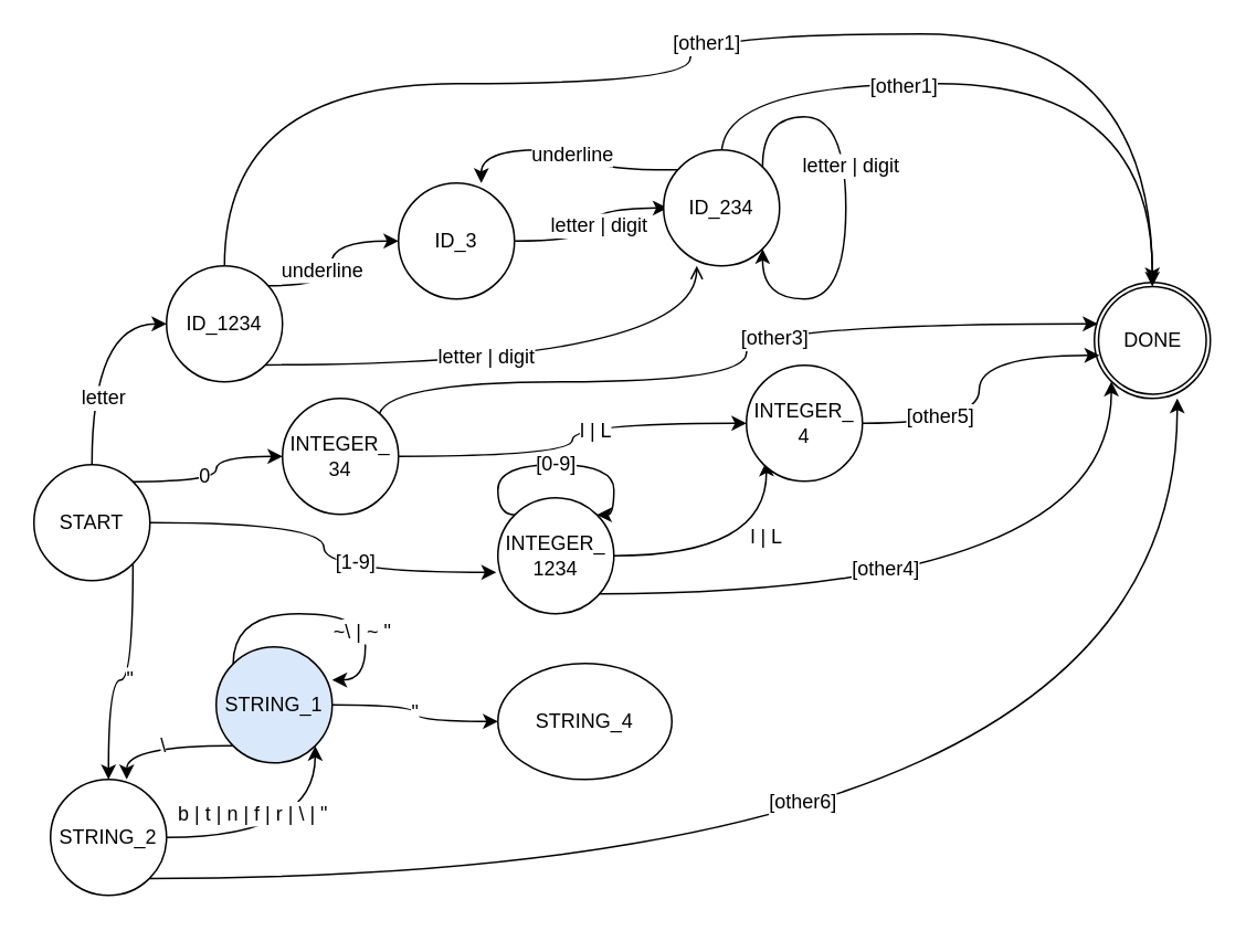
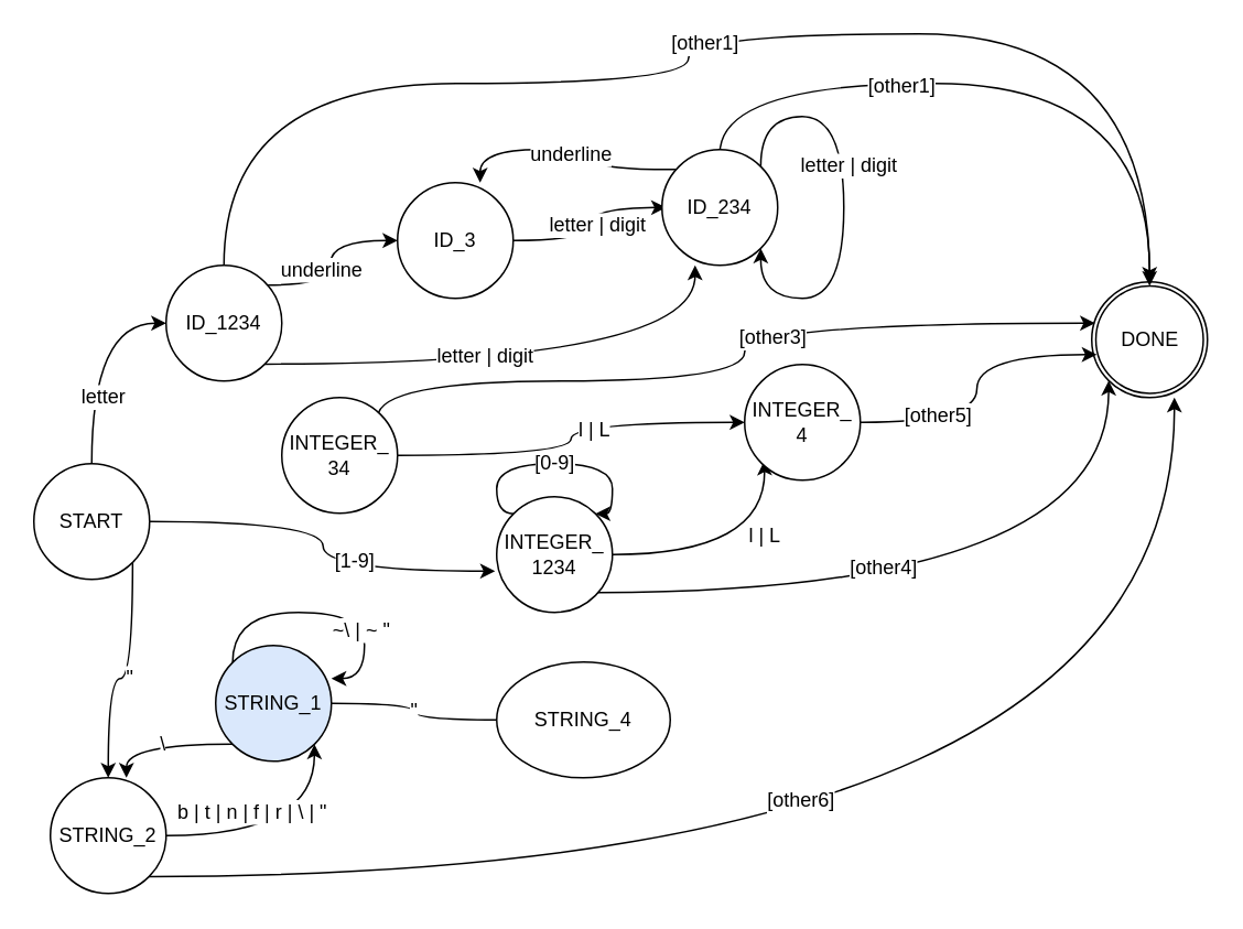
  <mxCell id="0" />
  <mxCell id="1" parent="0" />
  <mxCell id="2" style="edgeStyle=orthogonalEdgeStyle;curved=1;rounded=0;orthogonalLoop=1;jettySize=auto;html=1;exitX=0.5;exitY=0;exitDx=0;exitDy=0;entryX=0;entryY=0.5;entryDx=0;entryDy=0;fontSize=12;" edge="1" parent="1" source="9" target="48"><mxGeometry relative="1" as="geometry" /></mxCell>
  <mxCell id="3" value="letter" style="edgeLabel;html=1;align=center;verticalAlign=middle;resizable=0;points=[];fontSize=12;" vertex="1" connectable="0" parent="2"><mxGeometry x="-0.373" y="-6" relative="1" as="geometry"><mxPoint as="offset" /></mxGeometry></mxCell>
  <mxCell id="4" style="edgeStyle=orthogonalEdgeStyle;curved=1;rounded=0;orthogonalLoop=1;jettySize=auto;html=1;exitX=1;exitY=0.5;exitDx=0;exitDy=0;entryX=-0.014;entryY=0.643;entryDx=0;entryDy=0;entryPerimeter=0;fontSize=12;" edge="1" parent="1" source="9" target="53"><mxGeometry relative="1" as="geometry" /></mxCell>
  <mxCell id="5" value="[1-9]" style="edgeLabel;html=1;align=center;verticalAlign=middle;resizable=0;points=[];fontSize=12;" vertex="1" connectable="0" parent="4"><mxGeometry x="0.284" y="7" relative="1" as="geometry"><mxPoint as="offset" /></mxGeometry></mxCell>
  <mxCell id="6" value="&quot;" style="edgeStyle=orthogonalEdgeStyle;curved=1;rounded=0;orthogonalLoop=1;jettySize=auto;html=1;exitX=1;exitY=1;exitDx=0;exitDy=0;fontSize=12;" edge="1" parent="1" source="9" target="55"><mxGeometry relative="1" as="geometry" /></mxCell>
- <mxCell id="7" style="edgeStyle=orthogonalEdgeStyle;curved=1;rounded=0;orthogonalLoop=1;jettySize=auto;html=1;exitX=1;exitY=0;exitDx=0;exitDy=0;entryX=0;entryY=0.5;entryDx=0;entryDy=0;fontSize=12;" edge="1" parent="1" source="9" target="51"><mxGeometry relative="1" as="geometry" /></mxCell>
- <mxCell id="8" value="0" style="edgeLabel;html=1;align=center;verticalAlign=middle;resizable=0;points=[];fontSize=12;" vertex="1" connectable="0" parent="7"><mxGeometry x="-0.183" y="4" relative="1" as="geometry"><mxPoint as="offset" /></mxGeometry></mxCell>
  <mxCell id="9" value="START" style="ellipse;whiteSpace=wrap;html=1;" vertex="1" parent="1"><mxGeometry x="20" y="280" width="70" height="70" as="geometry" /></mxCell>
  <mxCell id="10" value="STRING_4" style="ellipse;whiteSpace=wrap;html=1;" vertex="1" parent="1"><mxGeometry x="300" y="400" width="105" height="70" as="geometry" /></mxCell>
  <mxCell id="11" value="\" style="edgeStyle=orthogonalEdgeStyle;curved=1;rounded=0;orthogonalLoop=1;jettySize=auto;html=1;exitX=0;exitY=1;exitDx=0;exitDy=0;entryX=0.657;entryY=0;entryDx=0;entryDy=0;entryPerimeter=0;fontSize=12;" edge="1" parent="1" source="13" target="55"><mxGeometry relative="1" as="geometry" /></mxCell>
- <mxCell id="12" value="&quot;" style="edgeStyle=orthogonalEdgeStyle;curved=1;rounded=0;orthogonalLoop=1;jettySize=auto;html=1;exitX=1;exitY=0.5;exitDx=0;exitDy=0;entryX=0;entryY=0.5;entryDx=0;entryDy=0;fontSize=12;" edge="1" parent="1" source="13" target="10"><mxGeometry relative="1" as="geometry" /></mxCell>
+ <mxCell id="12" value="&quot;" style="edgeStyle=orthogonalEdgeStyle;curved=1;rounded=0;orthogonalLoop=1;jettySize=auto;html=1;exitX=1;exitY=0.5;exitDx=0;exitDy=0;entryX=0;entryY=0.5;entryDx=0;entryDy=0;fontSize=12;endArrow=none;" edge="1" parent="1" source="13" target="10"><mxGeometry relative="1" as="geometry" /></mxCell>
  <mxCell id="13" value="STRING_1" style="ellipse;whiteSpace=wrap;html=1;fillColor=#dae8fc;" vertex="1" parent="1"><mxGeometry x="130" y="390" width="70" height="70" as="geometry" /></mxCell>
  <mxCell id="14" style="edgeStyle=orthogonalEdgeStyle;curved=1;rounded=0;orthogonalLoop=1;jettySize=auto;html=1;exitX=1;exitY=0.5;exitDx=0;exitDy=0;fontSize=12;" edge="1" parent="1" source="16"><mxGeometry relative="1" as="geometry"><mxPoint x="402.5" y="125" as="targetPoint" /></mxGeometry></mxCell>
  <mxCell id="15" value="letter | digit" style="edgeLabel;html=1;align=center;verticalAlign=middle;resizable=0;points=[];fontSize=12;" vertex="1" connectable="0" parent="14"><mxGeometry x="0.001" y="-4" relative="1" as="geometry"><mxPoint as="offset" /></mxGeometry></mxCell>
  <mxCell id="16" value="ID_3" style="ellipse;whiteSpace=wrap;html=1;" vertex="1" parent="1"><mxGeometry x="240" y="110" width="70" height="70" as="geometry" /></mxCell>
  <mxCell id="17" style="edgeStyle=orthogonalEdgeStyle;curved=1;rounded=0;orthogonalLoop=1;jettySize=auto;html=1;exitX=1;exitY=0;exitDx=0;exitDy=0;entryX=0;entryY=0.5;entryDx=0;entryDy=0;fontSize=12;" edge="1" parent="1" target="16"><mxGeometry relative="1" as="geometry"><mxPoint x="157.981" y="172.019" as="sourcePoint" /></mxGeometry></mxCell>
  <mxCell id="18" value="underline" style="edgeLabel;html=1;align=center;verticalAlign=middle;resizable=0;points=[];fontSize=12;" vertex="1" connectable="0" parent="17"><mxGeometry x="-0.049" y="6" relative="1" as="geometry"><mxPoint as="offset" /></mxGeometry></mxCell>
  <mxCell id="19" style="edgeStyle=orthogonalEdgeStyle;curved=1;rounded=0;orthogonalLoop=1;jettySize=auto;html=1;exitX=0;exitY=0;exitDx=0;exitDy=0;entryX=0.714;entryY=0;entryDx=0;entryDy=0;entryPerimeter=0;fontSize=12;" edge="1" parent="1" target="16"><mxGeometry relative="1" as="geometry"><mxPoint x="412.019" y="102.019" as="sourcePoint" /></mxGeometry></mxCell>
  <mxCell id="20" value="underline" style="edgeLabel;html=1;align=center;verticalAlign=middle;resizable=0;points=[];fontSize=12;" vertex="1" connectable="0" parent="19"><mxGeometry x="0.039" y="2" relative="1" as="geometry"><mxPoint as="offset" /></mxGeometry></mxCell>
- <mxCell id="21" style="edgeStyle=orthogonalEdgeStyle;curved=1;rounded=0;orthogonalLoop=1;jettySize=auto;html=1;exitX=1;exitY=1;exitDx=0;exitDy=0;entryX=0.286;entryY=1;entryDx=0;entryDy=0;entryPerimeter=0;fontSize=12;endArrow=open;" edge="1" parent="1" source="48" target="45"><mxGeometry relative="1" as="geometry" /></mxCell>
+ <mxCell id="21" style="edgeStyle=orthogonalEdgeStyle;curved=1;rounded=0;orthogonalLoop=1;jettySize=auto;html=1;exitX=1;exitY=1;exitDx=0;exitDy=0;entryX=0.286;entryY=1;entryDx=0;entryDy=0;entryPerimeter=0;fontSize=12;" edge="1" parent="1" source="48" target="45"><mxGeometry relative="1" as="geometry" /></mxCell>
  <mxCell id="22" value="letter | digit" style="edgeLabel;html=1;align=center;verticalAlign=middle;resizable=0;points=[];fontSize=12;" vertex="1" connectable="0" parent="21"><mxGeometry x="-0.167" y="5" relative="1" as="geometry"><mxPoint as="offset" /></mxGeometry></mxCell>
  <mxCell id="23" style="edgeStyle=orthogonalEdgeStyle;curved=1;rounded=0;orthogonalLoop=1;jettySize=auto;html=1;exitX=1;exitY=0.5;exitDx=0;exitDy=0;entryX=0;entryY=1;entryDx=0;entryDy=0;fontSize=12;" edge="1" parent="1" source="53"><mxGeometry relative="1" as="geometry"><mxPoint x="462.019" y="277.981" as="targetPoint" /></mxGeometry></mxCell>
  <mxCell id="24" value="l | L" style="edgeLabel;html=1;align=center;verticalAlign=middle;resizable=0;points=[];fontSize=12;" vertex="1" connectable="0" parent="23"><mxGeometry x="0.223" y="12" relative="1" as="geometry"><mxPoint as="offset" /></mxGeometry></mxCell>
  <mxCell id="25" style="edgeStyle=orthogonalEdgeStyle;curved=1;rounded=0;orthogonalLoop=1;jettySize=auto;html=1;exitX=1;exitY=0.5;exitDx=0;exitDy=0;entryX=1;entryY=1;entryDx=0;entryDy=0;fontSize=12;" edge="1" parent="1" source="55" target="13"><mxGeometry relative="1" as="geometry" /></mxCell>
  <mxCell id="26" value="b | t | n | f | r | \ | &quot;" style="edgeLabel;html=1;align=center;verticalAlign=middle;resizable=0;points=[];fontSize=12;" vertex="1" connectable="0" parent="25"><mxGeometry x="-0.296" y="15" relative="1" as="geometry"><mxPoint as="offset" /></mxGeometry></mxCell>
  <mxCell id="27" style="edgeStyle=orthogonalEdgeStyle;curved=1;rounded=0;orthogonalLoop=1;jettySize=auto;html=1;exitX=0;exitY=0;exitDx=0;exitDy=0;entryX=1;entryY=0.286;entryDx=0;entryDy=0;entryPerimeter=0;fontSize=12;" edge="1" parent="1" source="13" target="13"><mxGeometry relative="1" as="geometry" /></mxCell>
  <mxCell id="28" value="~\ | ~ &quot;" style="edgeLabel;html=1;align=center;verticalAlign=middle;resizable=0;points=[];fontSize=12;" vertex="1" connectable="0" parent="27"><mxGeometry x="0.412" y="-3" relative="1" as="geometry"><mxPoint as="offset" /></mxGeometry></mxCell>
  <mxCell id="29" value="[0-9]" style="edgeStyle=orthogonalEdgeStyle;curved=1;rounded=0;orthogonalLoop=1;jettySize=auto;html=1;exitX=1;exitY=0;exitDx=0;exitDy=0;fontSize=12;" edge="1" parent="1"><mxGeometry relative="1" as="geometry"><mxPoint x="310" y="312" as="targetPoint" /><mxPoint x="357.981" y="312.019" as="sourcePoint" /></mxGeometry></mxCell>
  <mxCell id="30" value="" style="group" vertex="1" connectable="0" parent="1"><mxGeometry x="660" y="170" width="70" height="70" as="geometry" /></mxCell>
  <mxCell id="31" value="" style="ellipse;whiteSpace=wrap;html=1;" vertex="1" parent="30"><mxGeometry width="70" height="70" as="geometry" /></mxCell>
  <mxCell id="32" value="DONE" style="ellipse;whiteSpace=wrap;html=1;aspect=fixed;fontSize=12;" vertex="1" parent="30"><mxGeometry x="2.5" y="2.5" width="65" height="65" as="geometry" /></mxCell>
  <mxCell id="33" style="edgeStyle=orthogonalEdgeStyle;curved=1;rounded=0;orthogonalLoop=1;jettySize=auto;html=1;exitX=0.5;exitY=0;exitDx=0;exitDy=0;entryX=0.5;entryY=0;entryDx=0;entryDy=0;fontSize=12;" edge="1" parent="1" target="31"><mxGeometry relative="1" as="geometry"><mxPoint x="435" y="92.5" as="sourcePoint" /><Array as="points"><mxPoint x="435" y="50" /><mxPoint x="695" y="50" /></Array></mxGeometry></mxCell>
  <mxCell id="34" value="[other1]" style="edgeLabel;html=1;align=center;verticalAlign=middle;resizable=0;points=[];fontSize=12;" vertex="1" connectable="0" parent="33"><mxGeometry x="-0.28" y="-1" relative="1" as="geometry"><mxPoint as="offset" /></mxGeometry></mxCell>
  <mxCell id="35" style="edgeStyle=orthogonalEdgeStyle;curved=1;rounded=0;orthogonalLoop=1;jettySize=auto;html=1;exitX=0.5;exitY=0;exitDx=0;exitDy=0;fontSize=12;" edge="1" parent="1" source="48" target="32"><mxGeometry relative="1" as="geometry"><Array as="points"><mxPoint x="135" y="50" /><mxPoint x="416" y="50" /><mxPoint x="416" y="20" /><mxPoint x="695" y="20" /></Array></mxGeometry></mxCell>
  <mxCell id="36" value="[other1]" style="edgeLabel;html=1;align=center;verticalAlign=middle;resizable=0;points=[];fontSize=12;" vertex="1" connectable="0" parent="35"><mxGeometry x="0.008" y="-5" relative="1" as="geometry"><mxPoint as="offset" /></mxGeometry></mxCell>
  <mxCell id="37" style="edgeStyle=orthogonalEdgeStyle;curved=1;rounded=0;orthogonalLoop=1;jettySize=auto;html=1;exitX=1;exitY=0;exitDx=0;exitDy=0;entryX=-0.008;entryY=0.346;entryDx=0;entryDy=0;entryPerimeter=0;fontSize=12;" edge="1" parent="1" target="32"><mxGeometry relative="1" as="geometry"><mxPoint x="227.981" y="252.019" as="sourcePoint" /><Array as="points"><mxPoint x="228" y="230" /><mxPoint x="450" y="230" /><mxPoint x="450" y="195" /></Array></mxGeometry></mxCell>
  <mxCell id="38" value="[other3]" style="edgeLabel;html=1;align=center;verticalAlign=middle;resizable=0;points=[];fontSize=12;" vertex="1" connectable="0" parent="37"><mxGeometry x="0.21" y="-9" relative="1" as="geometry"><mxPoint x="-1" as="offset" /></mxGeometry></mxCell>
  <mxCell id="39" style="edgeStyle=orthogonalEdgeStyle;curved=1;rounded=0;orthogonalLoop=1;jettySize=auto;html=1;exitX=1;exitY=1;exitDx=0;exitDy=0;entryX=0;entryY=1;entryDx=0;entryDy=0;fontSize=12;" edge="1" parent="1" target="31"><mxGeometry relative="1" as="geometry"><mxPoint x="357.981" y="357.981" as="sourcePoint" /></mxGeometry></mxCell>
  <mxCell id="40" value="[other4]" style="edgeLabel;html=1;align=center;verticalAlign=middle;resizable=0;points=[];fontSize=12;" vertex="1" connectable="0" parent="39"><mxGeometry x="-0.207" y="16" relative="1" as="geometry"><mxPoint as="offset" /></mxGeometry></mxCell>
  <mxCell id="41" style="edgeStyle=orthogonalEdgeStyle;curved=1;rounded=0;orthogonalLoop=1;jettySize=auto;html=1;exitX=1;exitY=0.5;exitDx=0;exitDy=0;entryX=0.008;entryY=0.638;entryDx=0;entryDy=0;entryPerimeter=0;fontSize=12;" edge="1" parent="1" target="32"><mxGeometry relative="1" as="geometry"><mxPoint x="517.5" y="255" as="sourcePoint" /></mxGeometry></mxCell>
  <mxCell id="42" value="[other5]" style="edgeLabel;html=1;align=center;verticalAlign=middle;resizable=0;points=[];fontSize=12;" vertex="1" connectable="0" parent="41"><mxGeometry x="-0.481" y="5" relative="1" as="geometry"><mxPoint as="offset" /></mxGeometry></mxCell>
  <mxCell id="43" style="edgeStyle=orthogonalEdgeStyle;curved=1;rounded=0;orthogonalLoop=1;jettySize=auto;html=1;exitX=1;exitY=1;exitDx=0;exitDy=0;fontSize=12;" edge="1" parent="1" source="55"><mxGeometry relative="1" as="geometry"><mxPoint x="710" y="240" as="targetPoint" /></mxGeometry></mxCell>
  <mxCell id="44" value="[other6]" style="edgeLabel;html=1;align=center;verticalAlign=middle;resizable=0;points=[];fontSize=12;" vertex="1" connectable="0" parent="43"><mxGeometry x="-0.134" y="46" relative="1" as="geometry"><mxPoint as="offset" /></mxGeometry></mxCell>
  <mxCell id="45" value="ID_234" style="ellipse;whiteSpace=wrap;html=1;" vertex="1" parent="1"><mxGeometry x="400" y="90" width="70" height="70" as="geometry" /></mxCell>
  <mxCell id="46" style="edgeStyle=orthogonalEdgeStyle;curved=1;rounded=0;orthogonalLoop=1;jettySize=auto;html=1;exitX=1;exitY=0;exitDx=0;exitDy=0;entryX=1;entryY=1;entryDx=0;entryDy=0;fontSize=12;" edge="1" parent="1" source="45" target="45"><mxGeometry x="560" y="160" as="geometry"><Array as="points"><mxPoint x="460" y="70" /><mxPoint x="510" y="70" /><mxPoint x="510" y="180" /><mxPoint x="460" y="180" /></Array></mxGeometry></mxCell>
  <mxCell id="47" value="letter | digit" style="edgeLabel;html=1;align=center;verticalAlign=middle;resizable=0;points=[];fontSize=12;" vertex="1" connectable="0" parent="46"><mxGeometry x="-0.19" y="2" relative="1" as="geometry"><mxPoint as="offset" /></mxGeometry></mxCell>
  <mxCell id="48" value="ID_1234" style="ellipse;whiteSpace=wrap;html=1;" vertex="1" parent="1"><mxGeometry x="100" y="160" width="70" height="70" as="geometry" /></mxCell>
  <mxCell id="49" style="edgeStyle=orthogonalEdgeStyle;curved=1;rounded=0;orthogonalLoop=1;jettySize=auto;html=1;exitX=1;exitY=0.5;exitDx=0;exitDy=0;entryX=0;entryY=0.5;entryDx=0;entryDy=0;fontSize=12;" edge="1" parent="1" source="51" target="52"><mxGeometry relative="1" as="geometry" /></mxCell>
  <mxCell id="50" value="l | L" style="edgeLabel;html=1;align=center;verticalAlign=middle;resizable=0;points=[];fontSize=12;" vertex="1" connectable="0" parent="49"><mxGeometry x="0.196" y="-4" relative="1" as="geometry"><mxPoint as="offset" /></mxGeometry></mxCell>
  <mxCell id="51" value="INTEGER_&lt;br&gt;34" style="ellipse;whiteSpace=wrap;html=1;" vertex="1" parent="1"><mxGeometry x="170" y="240" width="70" height="70" as="geometry" /></mxCell>
  <mxCell id="52" value="INTEGER_&lt;br&gt;4" style="ellipse;whiteSpace=wrap;html=1;" vertex="1" parent="1"><mxGeometry x="450" y="220" width="70" height="70" as="geometry" /></mxCell>
  <mxCell id="53" value="INTEGER_&lt;br&gt;1234" style="ellipse;whiteSpace=wrap;html=1;" vertex="1" parent="1"><mxGeometry x="300" y="300" width="70" height="70" as="geometry" /></mxCell>
  <mxCell id="54" value="[0-9]" style="edgeStyle=orthogonalEdgeStyle;curved=1;rounded=0;orthogonalLoop=1;jettySize=auto;html=1;exitX=0;exitY=0;exitDx=0;exitDy=0;entryX=1;entryY=0;entryDx=0;entryDy=0;fontSize=12;" edge="1" parent="1" source="53" target="53"><mxGeometry relative="1" as="geometry"><Array as="points"><mxPoint x="300" y="310" /><mxPoint x="300" y="280" /><mxPoint x="370" y="280" /><mxPoint x="370" y="310" /></Array></mxGeometry></mxCell>
  <mxCell id="55" value="STRING_2" style="ellipse;whiteSpace=wrap;html=1;" vertex="1" parent="1"><mxGeometry x="30" y="470" width="70" height="70" as="geometry" /></mxCell>
